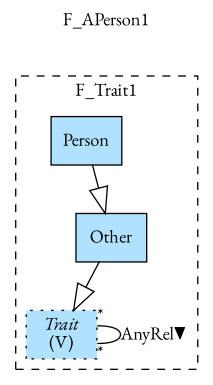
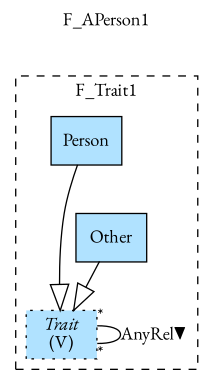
  digraph {
    fontname="EB Garamond"
    label=F_APerson1
    labelfontsize=12
    labelloc=tl
    node [fillcolor=lightskyblue1 fontname="EB Garamond" shape=record style=filled]
    edge [arrowhead=onormal arrowsize=2.0 fontname="EB Garamond"]
    n1 [label=Person]
    n2 [label=<{<I>Trait</I><br/>(V)}> style="filled,dotted"]
    n3 [label=Other]
    subgraph cluster_1 {
      label=F_Trait1
      style=dashed
      n1
      n2
      n3
    }
-   n1 -> n3
+   n1 -> n2
    n2 -> n2 [dir=none headlabel="*" label="AnyRel▼" taillabel="*" arrowhead="" arrowsize=""]
    n3 -> n2
  }
